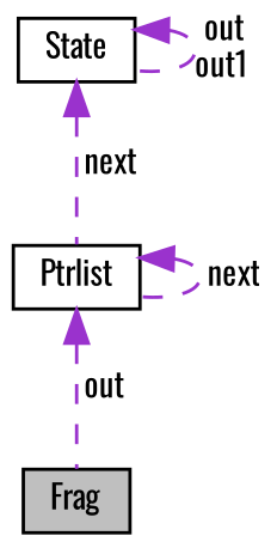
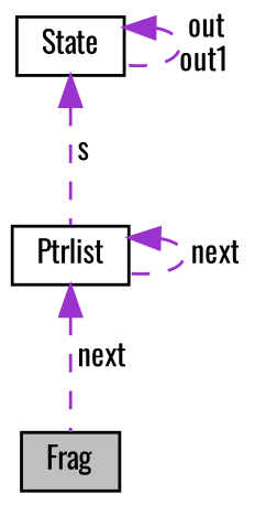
  digraph {
    fontname=Oswald
    node [color=black fillcolor=white fontname=Oswald fontsize=10 shape=record style=filled]
    edge [color=darkorchid3 dir=back fontname=Oswald fontsize=10 labelfontname=Helvetica labelfontsize=10 style=dashed]
    n1 [fillcolor=grey75 fontcolor=black height=0.2 label=Frag width=0.4]
    n2 [height=0.2 label=Ptrlist width=0.4]
    n3 [height=0.2 label=State width=0.4]
-   n2 -> n1 [label=" out"]
+   n2 -> n1 [label=" next"]
    n2 -> n2 [label=" next"]
-   n3 -> n2 [label=" next"]
+   n3 -> n2 [label=" s"]
    n3 -> n3 [label=" out\nout1"]
  }
